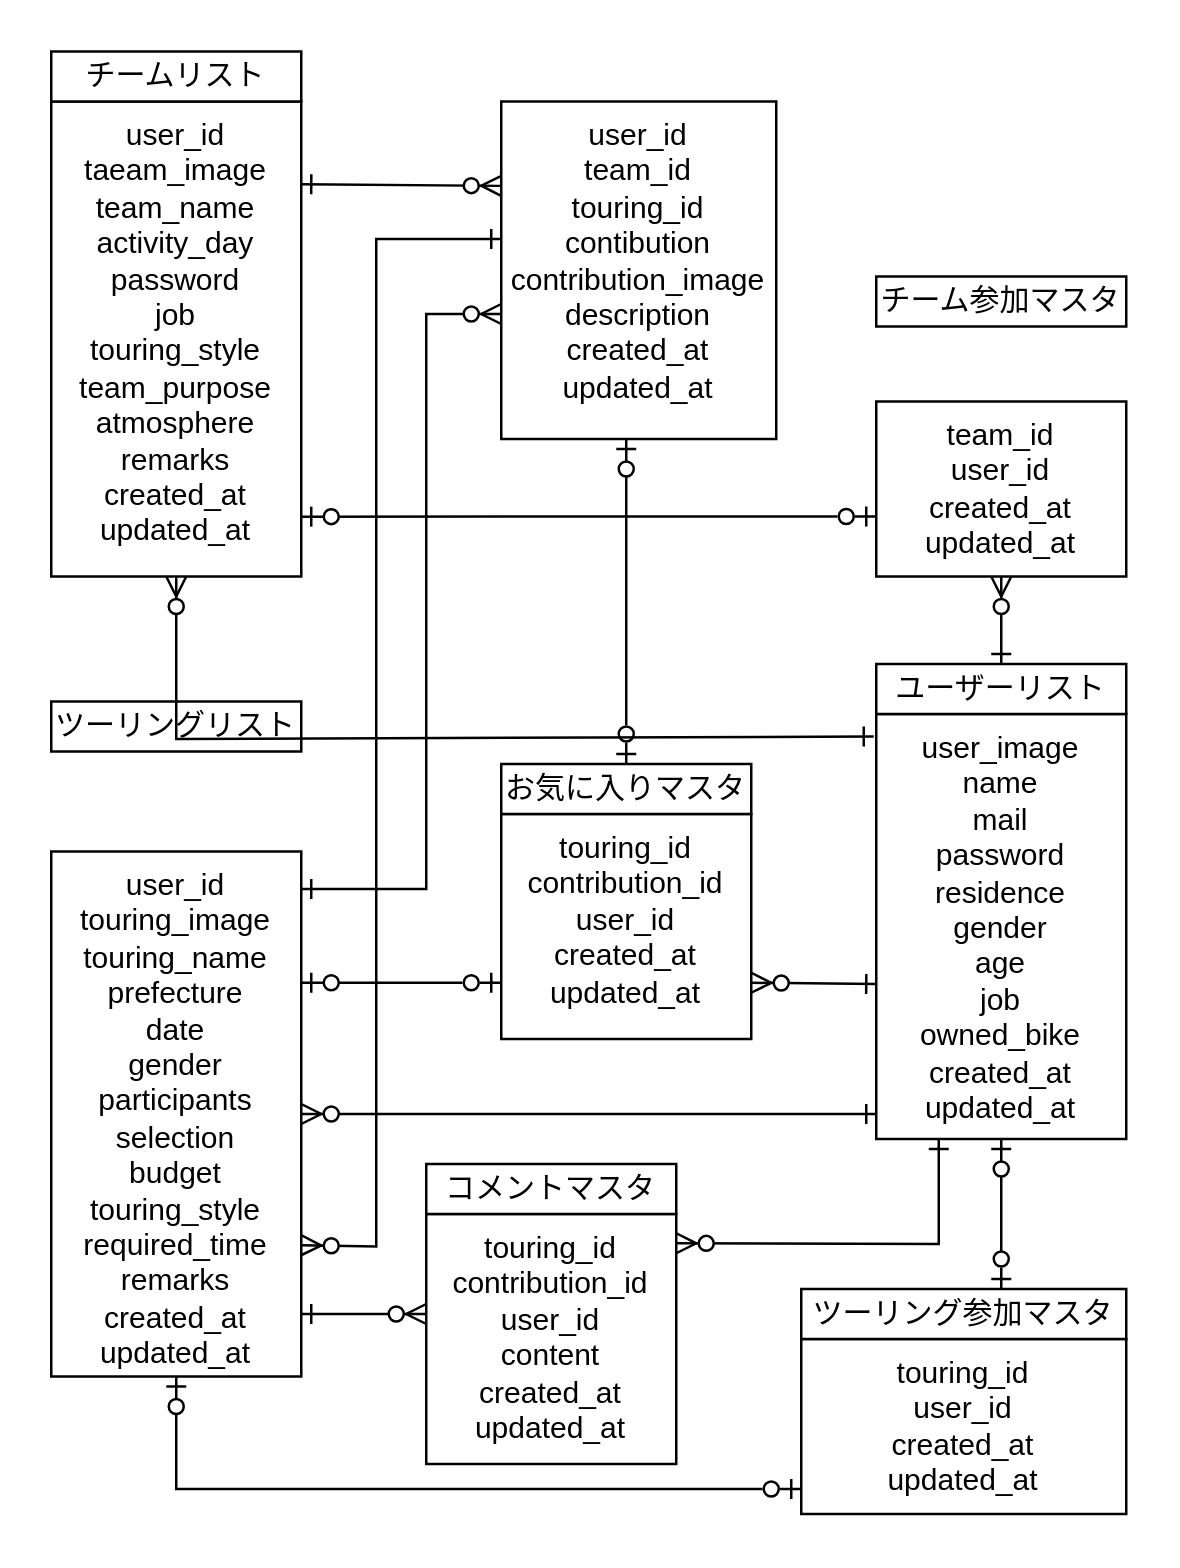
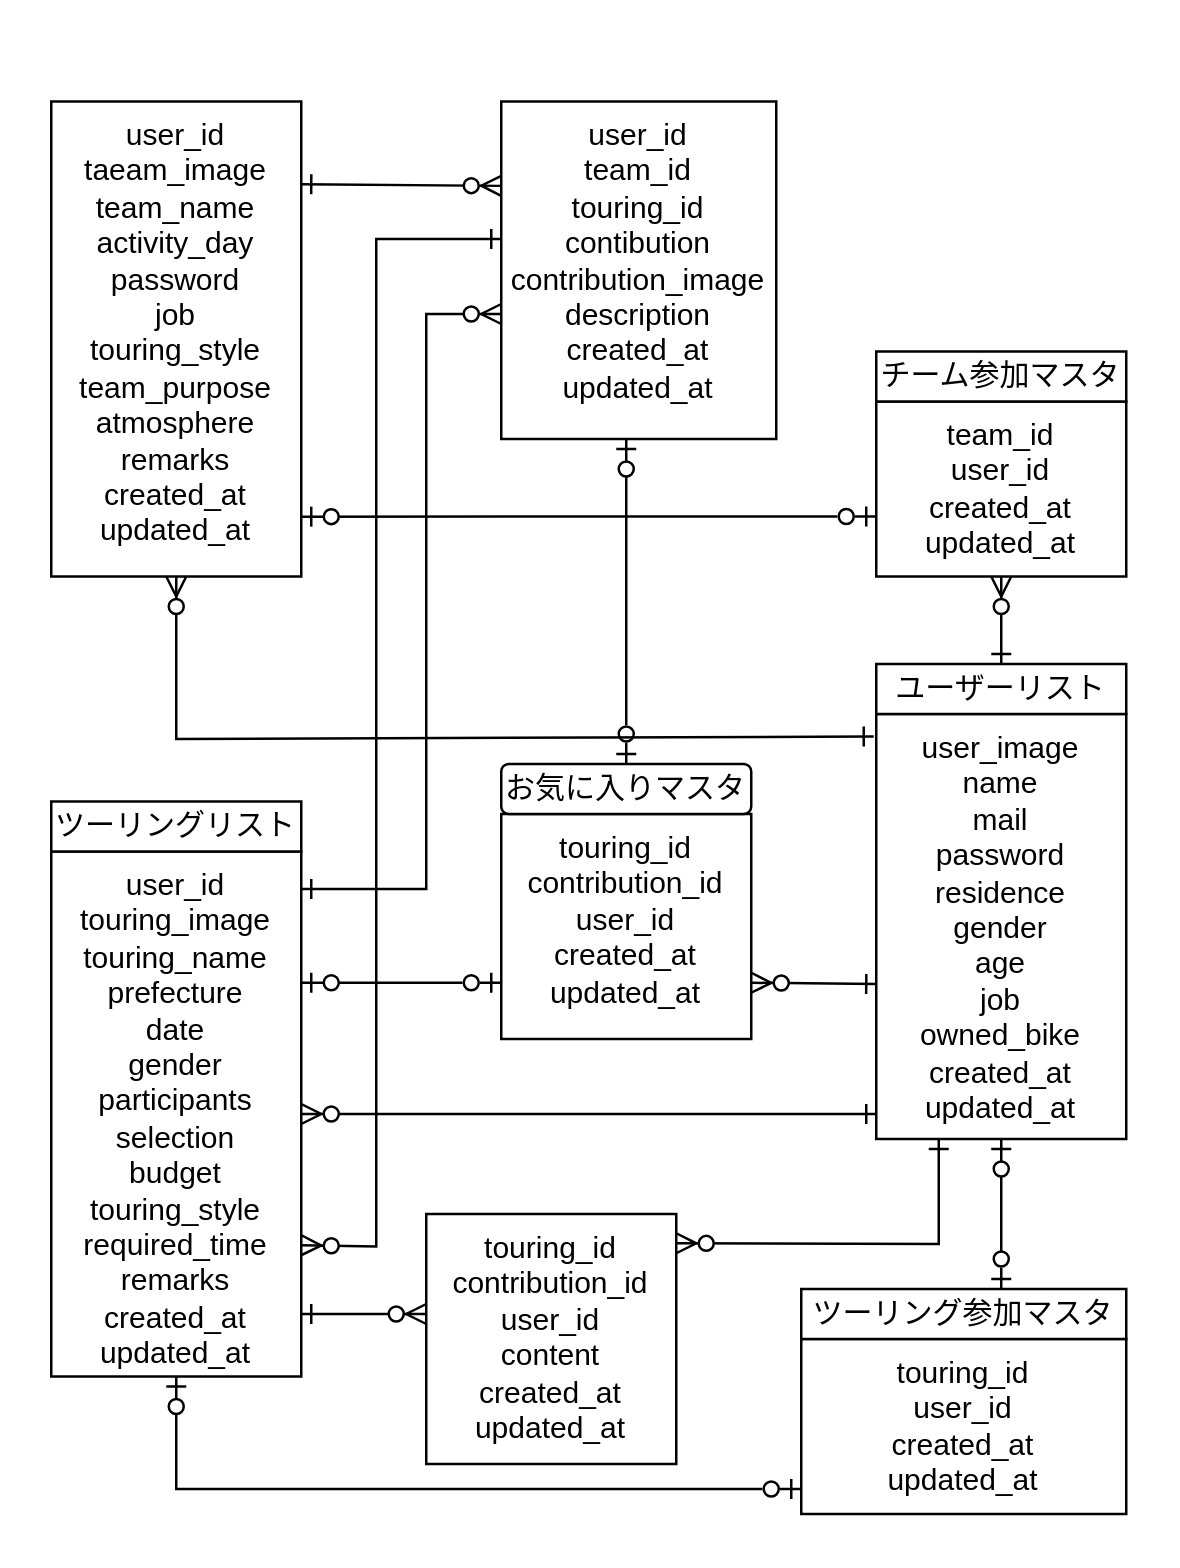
  <mxCell id="0" />
  <mxCell id="1" parent="0" />
  <mxCell id="2" value="user_image&lt;br&gt;name&lt;br&gt;mail&lt;br&gt;password&lt;br&gt;residence&lt;br&gt;gender&lt;br&gt;age&lt;br&gt;job&lt;br&gt;owned_bike&lt;br&gt;created_at&lt;br&gt;updated_at&lt;br&gt;&lt;br&gt;&lt;div style=&quot;&quot;&gt;&lt;br&gt;&lt;/div&gt;" style="html=1;fontStyle=0;verticalAlign=top;whiteSpace=wrap;align=center;" parent="1" vertex="1"><mxGeometry x="350" y="285" width="100" height="170" as="geometry" /></mxCell>
  <mxCell id="3" value="ユーザーリスト" style="rounded=0;whiteSpace=wrap;html=1;align=center;" parent="1" vertex="1"><mxGeometry x="350" y="265" width="100" height="20" as="geometry" /></mxCell>
  <mxCell id="4" value="user_id&lt;br&gt;taeam_image&lt;br&gt;team_name&lt;br&gt;activity_day&lt;br&gt;password&lt;br&gt;job&lt;br&gt;touring_style&lt;br&gt;team_purpose&lt;br&gt;atmosphere&lt;br&gt;remarks&lt;br&gt;created_at&lt;br style=&quot;border-color: var(--border-color);&quot;&gt;updated_at&lt;br&gt;&lt;div style=&quot;&quot;&gt;&lt;br&gt;&lt;/div&gt;" style="html=1;fontStyle=0;verticalAlign=top;whiteSpace=wrap;align=center;" parent="1" vertex="1"><mxGeometry x="20" y="40" width="100" height="190" as="geometry" /></mxCell>
- <mxCell id="5" value="チームリスト" style="rounded=0;whiteSpace=wrap;html=1;align=center;" parent="1" vertex="1"><mxGeometry x="20" y="20" width="100" height="20" as="geometry" /></mxCell>
  <mxCell id="6" value="user_id&lt;br&gt;touring_image&lt;br&gt;touring_name&lt;br&gt;prefecture&lt;br&gt;date&lt;br&gt;gender&lt;br&gt;participants&lt;br&gt;selection&lt;br&gt;budget&lt;br&gt;touring_style&lt;br&gt;required_time&lt;br&gt;remarks&lt;br&gt;created_at&lt;br style=&quot;border-color: var(--border-color);&quot;&gt;updated_at&lt;br&gt;&lt;div style=&quot;&quot;&gt;&lt;br&gt;&lt;/div&gt;" style="html=1;fontStyle=0;verticalAlign=top;whiteSpace=wrap;align=center;" parent="1" vertex="1"><mxGeometry x="20" y="340" width="100" height="210" as="geometry" /></mxCell>
- <mxCell id="7" value="ツーリングリスト" style="rounded=0;whiteSpace=wrap;html=1;align=center;" parent="1" vertex="1"><mxGeometry x="20" y="280" width="100" height="20" as="geometry" /></mxCell>
+ <mxCell id="7" value="ツーリングリスト" style="rounded=0;whiteSpace=wrap;html=1;align=center;" parent="1" vertex="1"><mxGeometry x="20" y="320" width="100" height="20" as="geometry" /></mxCell>
  <mxCell id="8" value="touring_id&lt;br&gt;user_id&lt;br&gt;created_at&lt;br style=&quot;border-color: var(--border-color);&quot;&gt;updated_at&lt;br&gt;&lt;div style=&quot;&quot;&gt;&lt;br&gt;&lt;/div&gt;" style="html=1;fontStyle=0;verticalAlign=top;whiteSpace=wrap;align=center;" vertex="1" parent="1"><mxGeometry x="320" y="535" width="130" height="70" as="geometry" /></mxCell>
  <mxCell id="9" value="ツーリング参加マスタ" style="rounded=0;whiteSpace=wrap;html=1;align=center;" vertex="1" parent="1"><mxGeometry x="320" y="515" width="130" height="20" as="geometry" /></mxCell>
  <mxCell id="10" value="team_id&lt;br&gt;user_id&lt;br&gt;created_at&lt;br style=&quot;border-color: var(--border-color);&quot;&gt;updated_at&lt;br&gt;&lt;div style=&quot;&quot;&gt;&lt;br&gt;&lt;/div&gt;" style="html=1;fontStyle=0;verticalAlign=top;whiteSpace=wrap;align=center;" vertex="1" parent="1"><mxGeometry x="350" y="160" width="100" height="70" as="geometry" /></mxCell>
- <mxCell id="11" value="チーム参加マスタ" style="rounded=0;whiteSpace=wrap;html=1;align=center;" vertex="1" parent="1"><mxGeometry x="350" y="110" width="100" height="20" as="geometry" /></mxCell>
+ <mxCell id="11" value="チーム参加マスタ" style="rounded=0;whiteSpace=wrap;html=1;align=center;" vertex="1" parent="1"><mxGeometry x="350" y="140" width="100" height="20" as="geometry" /></mxCell>
  <mxCell id="12" value="user_id&lt;br&gt;team_id&lt;br&gt;touring_id&lt;br&gt;contibution&lt;br&gt;contribution_image&lt;br&gt;description&lt;br&gt;created_at&lt;br&gt;updated_at&lt;br&gt;&lt;br&gt;&lt;div style=&quot;&quot;&gt;&lt;br&gt;&lt;/div&gt;" style="html=1;fontStyle=0;verticalAlign=top;whiteSpace=wrap;align=center;" vertex="1" parent="1"><mxGeometry x="200" y="40" width="110" height="135" as="geometry" /></mxCell>
  <mxCell id="13" value="touring_id&lt;br&gt;contribution_id&lt;br&gt;user_id&lt;br&gt;content&lt;br&gt;created_at&lt;br style=&quot;border-color: var(--border-color);&quot;&gt;updated_at&lt;br&gt;&lt;div style=&quot;&quot;&gt;&lt;br&gt;&lt;/div&gt;" style="html=1;fontStyle=0;verticalAlign=top;whiteSpace=wrap;align=center;" vertex="1" parent="1"><mxGeometry x="170" y="485" width="100" height="100" as="geometry" /></mxCell>
- <mxCell id="14" value="コメントマスタ" style="rounded=0;whiteSpace=wrap;html=1;align=center;" vertex="1" parent="1"><mxGeometry x="170" y="465" width="100" height="20" as="geometry" /></mxCell>
  <mxCell id="15" value="touring_id&lt;br&gt;contribution_id&lt;br&gt;user_id&lt;br&gt;created_at&lt;br style=&quot;border-color: var(--border-color);&quot;&gt;updated_at&lt;br&gt;&lt;div style=&quot;&quot;&gt;&lt;br&gt;&lt;/div&gt;" style="html=1;fontStyle=0;verticalAlign=top;whiteSpace=wrap;align=center;" vertex="1" parent="1"><mxGeometry x="200" y="325" width="100" height="90" as="geometry" /></mxCell>
- <mxCell id="16" value="お気に入りマスタ" style="rounded=0;whiteSpace=wrap;html=1;align=center;" vertex="1" parent="1"><mxGeometry x="200" y="305" width="100" height="20" as="geometry" /></mxCell>
+ <mxCell id="16" value="お気に入りマスタ" style="whiteSpace=wrap;html=1;align=center;rounded=1;" vertex="1" parent="1"><mxGeometry x="200" y="305" width="100" height="20" as="geometry" /></mxCell>
  <mxCell id="17" style="edgeStyle=orthogonalEdgeStyle;rounded=0;orthogonalLoop=1;jettySize=auto;html=1;exitX=0.5;exitY=1;exitDx=0;exitDy=0;" edge="1" parent="1" source="15" target="15"><mxGeometry relative="1" as="geometry" /></mxCell>
  <mxCell id="18" value="" style="endArrow=none;html=1;rounded=0;" edge="1" parent="1"><mxGeometry width="50" height="50" relative="1" as="geometry"><mxPoint x="370" y="265" as="sourcePoint" /><mxPoint x="370" y="265" as="targetPoint" /></mxGeometry></mxCell>
  <mxCell id="19" value="" style="fontSize=12;html=1;endArrow=ERzeroToMany;endFill=1;rounded=0;exitX=-0.01;exitY=0.053;exitDx=0;exitDy=0;startArrow=ERone;startFill=0;entryX=0.5;entryY=1;entryDx=0;entryDy=0;exitPerimeter=0;" edge="1" parent="1" source="2" target="4"><mxGeometry width="100" height="100" relative="1" as="geometry"><mxPoint x="190" y="550" as="sourcePoint" /><mxPoint x="70" y="285" as="targetPoint" /><Array as="points"><mxPoint x="70" y="295" /></Array></mxGeometry></mxCell>
  <mxCell id="20" value="" style="fontSize=12;html=1;endArrow=ERzeroToMany;endFill=1;rounded=0;exitX=1;exitY=0.174;exitDx=0;exitDy=0;startArrow=ERone;startFill=0;exitPerimeter=0;entryX=0;entryY=0.25;entryDx=0;entryDy=0;" edge="1" parent="1" source="4" target="12"><mxGeometry width="100" height="100" relative="1" as="geometry"><mxPoint x="260" y="345" as="sourcePoint" /><mxPoint x="200" y="150" as="targetPoint" /></mxGeometry></mxCell>
  <mxCell id="21" value="" style="fontSize=12;html=1;endArrow=ERzeroToMany;endFill=1;rounded=0;startArrow=ERone;startFill=0;" edge="1" parent="1"><mxGeometry width="100" height="100" relative="1" as="geometry"><mxPoint x="120" y="355" as="sourcePoint" /><mxPoint x="200" y="125" as="targetPoint" /><Array as="points"><mxPoint x="170" y="355" /><mxPoint x="170" y="125" /></Array></mxGeometry></mxCell>
  <mxCell id="22" value="" style="fontSize=12;html=1;endArrow=ERzeroToMany;endFill=1;rounded=0;entryX=1;entryY=0.5;entryDx=0;entryDy=0;startArrow=ERone;startFill=0;" edge="1" parent="1" target="6"><mxGeometry width="100" height="100" relative="1" as="geometry"><mxPoint x="350" y="445" as="sourcePoint" /><mxPoint x="360" y="245" as="targetPoint" /></mxGeometry></mxCell>
  <mxCell id="23" value="" style="fontSize=12;html=1;endArrow=ERzeroToOne;startArrow=ERzeroToOne;rounded=0;entryX=0.5;entryY=0;entryDx=0;entryDy=0;endFill=0;" edge="1" parent="1" target="16"><mxGeometry width="100" height="100" relative="1" as="geometry"><mxPoint x="250" y="175" as="sourcePoint" /><mxPoint x="360" y="235" as="targetPoint" /><Array as="points"><mxPoint x="250" y="245" /></Array></mxGeometry></mxCell>
  <mxCell id="24" value="" style="fontSize=12;html=1;endArrow=ERzeroToOne;startArrow=ERzeroToOne;rounded=0;entryX=0;entryY=0.75;entryDx=0;entryDy=0;endFill=0;exitX=1;exitY=0.25;exitDx=0;exitDy=0;" edge="1" parent="1" source="6" target="15"><mxGeometry width="100" height="100" relative="1" as="geometry"><mxPoint x="260" y="185" as="sourcePoint" /><mxPoint x="260" y="315" as="targetPoint" /><Array as="points" /></mxGeometry></mxCell>
  <mxCell id="25" value="" style="fontSize=12;html=1;endArrow=ERzeroToMany;endFill=1;rounded=0;entryX=1;entryY=0.75;entryDx=0;entryDy=0;startArrow=ERone;startFill=0;" edge="1" parent="1" target="15"><mxGeometry width="100" height="100" relative="1" as="geometry"><mxPoint x="350" y="393" as="sourcePoint" /><mxPoint x="130" y="455" as="targetPoint" /></mxGeometry></mxCell>
  <mxCell id="26" value="" style="fontSize=12;html=1;endArrow=ERzeroToOne;startArrow=ERzeroToOne;rounded=0;endFill=0;exitX=1;exitY=0.874;exitDx=0;exitDy=0;exitPerimeter=0;" edge="1" parent="1" source="4"><mxGeometry width="100" height="100" relative="1" as="geometry"><mxPoint x="260" y="185" as="sourcePoint" /><mxPoint x="350" y="206" as="targetPoint" /><Array as="points" /></mxGeometry></mxCell>
  <mxCell id="27" value="" style="fontSize=12;html=1;endArrow=ERzeroToMany;endFill=1;rounded=0;entryX=0.5;entryY=1;entryDx=0;entryDy=0;startArrow=ERone;startFill=0;exitX=0.5;exitY=0;exitDx=0;exitDy=0;" edge="1" parent="1" source="3" target="10"><mxGeometry width="100" height="100" relative="1" as="geometry"><mxPoint x="360" y="455" as="sourcePoint" /><mxPoint x="130" y="455" as="targetPoint" /></mxGeometry></mxCell>
  <mxCell id="28" value="" style="fontSize=12;html=1;endArrow=ERzeroToOne;startArrow=ERzeroToOne;rounded=0;endFill=0;exitX=0.5;exitY=1;exitDx=0;exitDy=0;entryX=0;entryY=0.857;entryDx=0;entryDy=0;entryPerimeter=0;" edge="1" parent="1" source="6" target="8"><mxGeometry width="100" height="100" relative="1" as="geometry"><mxPoint x="90" y="575" as="sourcePoint" /><mxPoint x="320" y="575" as="targetPoint" /><Array as="points"><mxPoint x="70" y="595" /></Array></mxGeometry></mxCell>
  <mxCell id="29" value="" style="fontSize=12;html=1;endArrow=ERzeroToOne;startArrow=ERzeroToOne;rounded=0;endFill=0;exitX=0.5;exitY=1;exitDx=0;exitDy=0;" edge="1" parent="1" source="2"><mxGeometry width="100" height="100" relative="1" as="geometry"><mxPoint x="400" y="475" as="sourcePoint" /><mxPoint x="400" y="515" as="targetPoint" /><Array as="points"><mxPoint x="400" y="500" /></Array></mxGeometry></mxCell>
  <mxCell id="30" value="" style="fontSize=12;html=1;endArrow=ERzeroToMany;endFill=1;rounded=0;startArrow=ERone;startFill=0;" edge="1" parent="1"><mxGeometry width="100" height="100" relative="1" as="geometry"><mxPoint x="120" y="525" as="sourcePoint" /><mxPoint x="170" y="525" as="targetPoint" /></mxGeometry></mxCell>
  <mxCell id="31" value="" style="fontSize=12;html=1;endArrow=ERzeroToMany;endFill=1;rounded=0;startArrow=ERone;startFill=0;entryX=1;entryY=0.75;entryDx=0;entryDy=0;" edge="1" parent="1" target="6"><mxGeometry width="100" height="100" relative="1" as="geometry"><mxPoint x="200" y="95" as="sourcePoint" /><mxPoint x="150" y="495" as="targetPoint" /><Array as="points"><mxPoint x="150" y="95" /><mxPoint x="150" y="498" /></Array></mxGeometry></mxCell>
  <mxCell id="32" value="" style="fontSize=12;html=1;endArrow=ERzeroToMany;endFill=1;rounded=0;startArrow=ERone;startFill=0;exitX=0.25;exitY=1;exitDx=0;exitDy=0;entryX=1;entryY=0.117;entryDx=0;entryDy=0;entryPerimeter=0;" edge="1" parent="1" source="2" target="13"><mxGeometry width="100" height="100" relative="1" as="geometry"><mxPoint x="300" y="495" as="sourcePoint" /><mxPoint x="350" y="495" as="targetPoint" /><Array as="points"><mxPoint x="375" y="497" /></Array></mxGeometry></mxCell>
